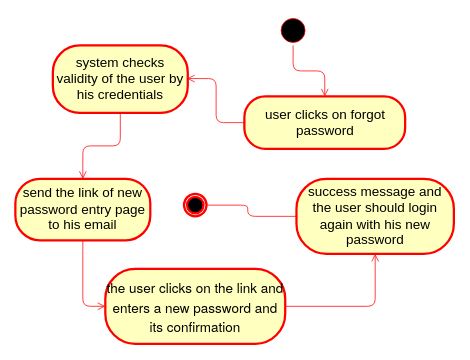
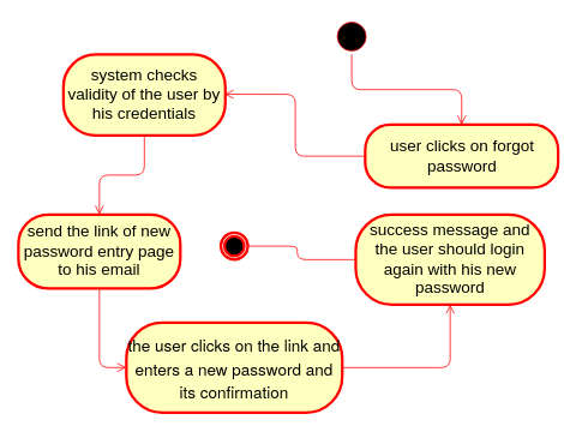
  <mxCell id="0" />
  <mxCell id="1" parent="0" />
  <mxCell id="2" value="" style="ellipse;html=1;shape=startState;fillColor=#000000;strokeColor=#ff0000;" parent="1" vertex="1"><mxGeometry x="370.5" y="20" width="40" height="40" as="geometry" /></mxCell>
  <mxCell id="3" value="" style="edgeStyle=orthogonalEdgeStyle;html=1;verticalAlign=bottom;endArrow=open;endSize=8;strokeColor=#ff0000;entryX=0.5;entryY=0;entryDx=0;entryDy=0;" parent="1" source="2" target="4" edge="1"><mxGeometry relative="1" as="geometry"><mxPoint x="390.5" y="122" as="targetPoint" /><mxPoint x="391" y="58" as="sourcePoint" /></mxGeometry></mxCell>
- <mxCell id="4" value="&lt;span style=&quot;font-size: 18px;&quot;&gt;user clicks on forgot password&lt;/span&gt;" style="rounded=1;whiteSpace=wrap;html=1;arcSize=40;fontColor=#000000;fillColor=#ffffc0;strokeColor=#ff0000;strokeWidth=3;" parent="1" vertex="1"><mxGeometry x="325.5" y="128" width="214.5" height="70" as="geometry" /></mxCell>
+ <mxCell id="4" value="&lt;span style=&quot;font-size: 18px;&quot;&gt;user clicks on forgot password&lt;/span&gt;" style="rounded=1;whiteSpace=wrap;html=1;arcSize=40;fontColor=#000000;fillColor=#ffffc0;strokeColor=#ff0000;strokeWidth=3;" parent="1" vertex="1"><mxGeometry x="405.5" y="138" width="214.5" height="70" as="geometry" /></mxCell>
  <mxCell id="5" value="" style="edgeStyle=orthogonalEdgeStyle;html=1;verticalAlign=bottom;endArrow=open;endSize=8;strokeColor=#ff0000;entryX=0.995;entryY=0.491;entryDx=0;entryDy=0;entryPerimeter=0;" parent="1" source="4" target="6" edge="1"><mxGeometry relative="1" as="geometry"><mxPoint x="229.5" y="152" as="targetPoint" /><Array as="points" /></mxGeometry></mxCell>
  <mxCell id="6" value="system checks validity of the user by his credentials" style="rounded=1;whiteSpace=wrap;html=1;arcSize=40;fontColor=#000000;fillColor=#ffffc0;strokeColor=#ff0000;strokeWidth=3;fontSize=18;" parent="1" vertex="1"><mxGeometry x="70" y="60" width="180" height="90" as="geometry" /></mxCell>
  <mxCell id="7" value="" style="edgeStyle=orthogonalEdgeStyle;html=1;verticalAlign=bottom;endArrow=open;endSize=8;strokeColor=#ff0000;fontSize=18;startArrow=none;exitX=0.5;exitY=1;exitDx=0;exitDy=0;entryX=0.5;entryY=0;entryDx=0;entryDy=0;" parent="1" source="6" target="13" edge="1"><mxGeometry relative="1" as="geometry"><mxPoint x="148.556" y="298" as="targetPoint" /><mxPoint x="280.5" y="236" as="sourcePoint" /></mxGeometry></mxCell>
  <mxCell id="8" value="&lt;p style=&quot;margin: 0px; font-variant-numeric: normal; font-variant-east-asian: normal; font-variant-alternates: normal; font-size-adjust: none; font-kerning: auto; font-optical-sizing: auto; font-feature-settings: normal; font-variation-settings: normal; font-variant-position: normal; font-stretch: normal; line-height: normal; font-family: &amp;quot;Helvetica Neue&amp;quot;;&quot; class=&quot;p1&quot;&gt;the user clicks on the link and enters a new password and its confirmation&lt;/p&gt;" style="rounded=1;whiteSpace=wrap;html=1;arcSize=40;fontColor=#000000;fillColor=#ffffc0;strokeColor=#ff0000;strokeWidth=3;fontFamily=Helvetica;fontSize=18;align=center;" parent="1" vertex="1"><mxGeometry x="140" y="358" width="240" height="100" as="geometry" /></mxCell>
  <mxCell id="9" value="" style="edgeStyle=orthogonalEdgeStyle;html=1;verticalAlign=bottom;endArrow=none;endSize=8;strokeColor=#ff0000;labelBackgroundColor=none;fontFamily=Helvetica;fontSize=18;fontColor=#FFFFFF;exitX=0;exitY=0.5;exitDx=0;exitDy=0;" parent="1" source="11" target="10" edge="1"><mxGeometry relative="1" as="geometry"><mxPoint x="518" y="468" as="targetPoint" /><mxPoint x="400" y="278" as="sourcePoint" /><Array as="points"><mxPoint x="330" y="288" /><mxPoint x="330" y="273" /></Array></mxGeometry></mxCell>
  <mxCell id="10" value="" style="ellipse;html=1;shape=endState;fillColor=#000000;strokeColor=#ff0000;strokeWidth=3;fontFamily=Helvetica;fontSize=8;fontColor=#FFFFFF;" parent="1" vertex="1"><mxGeometry x="245" y="258" width="30" height="30" as="geometry" /></mxCell>
  <mxCell id="11" value="success message and the user should login again with his new password" style="rounded=1;whiteSpace=wrap;html=1;arcSize=40;fontColor=#000000;fillColor=#ffffc0;strokeColor=#ff0000;strokeWidth=3;fontSize=18;" parent="1" vertex="1"><mxGeometry x="395" y="238" width="210" height="100" as="geometry" /></mxCell>
  <mxCell id="12" value="" style="edgeStyle=orthogonalEdgeStyle;html=1;verticalAlign=bottom;endArrow=open;endSize=8;strokeColor=#ff0000;entryX=0.5;entryY=1;entryDx=0;entryDy=0;exitX=1;exitY=0.5;exitDx=0;exitDy=0;" parent="1" source="8" target="11" edge="1"><mxGeometry relative="1" as="geometry"><mxPoint x="363.002" y="258.19" as="targetPoint" /><Array as="points"><mxPoint x="500" y="408" /></Array><mxPoint x="427.91" y="258" as="sourcePoint" /></mxGeometry></mxCell>
  <mxCell id="13" value="send the link of new password entry page to his email" style="rounded=1;whiteSpace=wrap;html=1;arcSize=40;fontColor=#000000;fillColor=#ffffc0;strokeColor=#ff0000;strokeWidth=3;fontSize=18;" parent="1" vertex="1"><mxGeometry x="20" y="238" width="180" height="82" as="geometry" /></mxCell>
  <mxCell id="14" value="" style="edgeStyle=orthogonalEdgeStyle;html=1;verticalAlign=bottom;endArrow=open;endSize=8;strokeColor=#ff0000;entryX=0;entryY=0.5;entryDx=0;entryDy=0;exitX=0.5;exitY=1;exitDx=0;exitDy=0;" parent="1" source="13" target="8" edge="1"><mxGeometry relative="1" as="geometry"><mxPoint x="95" y="390" as="targetPoint" /><mxPoint x="120" y="328" as="sourcePoint" /></mxGeometry></mxCell>
